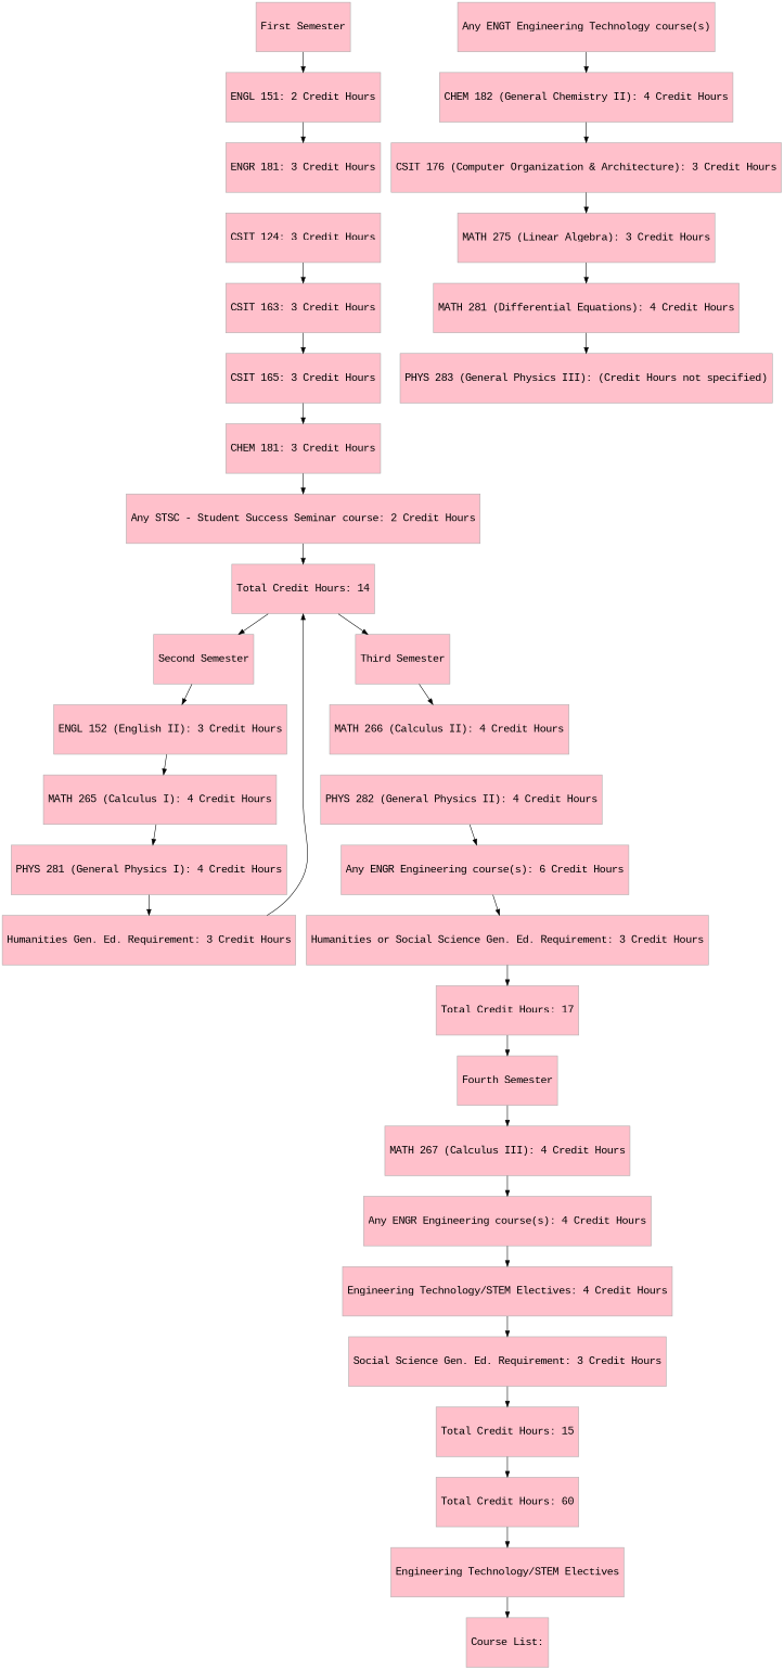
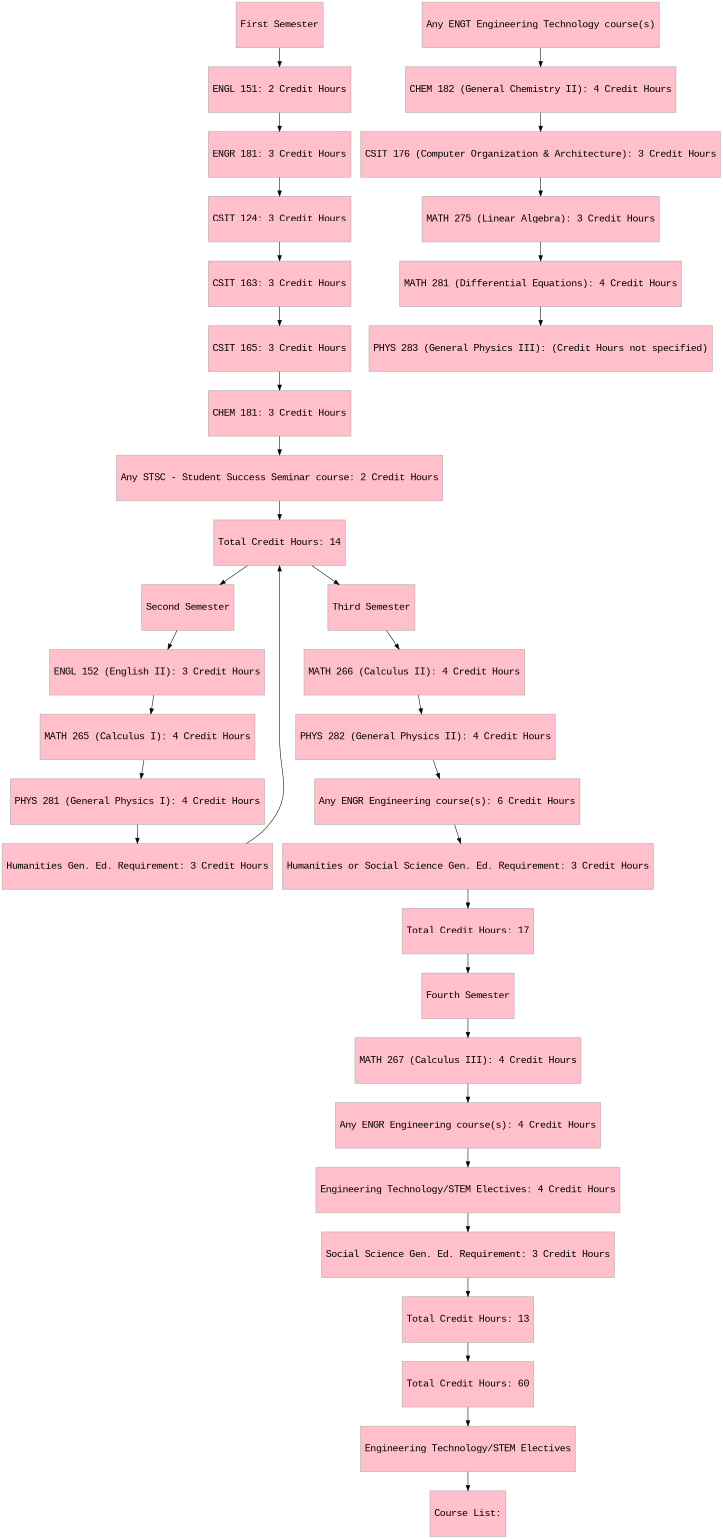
  digraph {
    fontname="Liberation Mono"
    node [color="#aaaaaa" fillcolor=pink fontcolor=Helvetica fontname="Liberation Mono" fontsize=18 shape=box style=filled]
    edge [fontname="Liberation Mono"]
    "First Semester" [height=1.2 width=1.2]
    "ENGL 151: 2 Credit Hours" [height=1.2 width=1.2]
    "ENGR 181: 3 Credit Hours" [height=1.2 width=1.2]
    "CSIT 124: 3 Credit Hours" [height=1.2 width=1.2]
    "CSIT 163: 3 Credit Hours" [height=1.2 width=1.2]
    "CSIT 165: 3 Credit Hours" [height=1.2 width=1.2]
    "CHEM 181: 3 Credit Hours" [height=1.2 width=1.2]
    "Any STSC - Student Success Seminar course: 2 Credit Hours" [height=1.2 width=1.2]
    "Total Credit Hours: 14" [height=1.2 width=1.2]
    "Second Semester" [height=1.2 width=1.2]
    "Third Semester" [height=1.2 width=1.2]
    "ENGL 152 (English II): 3 Credit Hours" [height=1.2 width=1.2]
    "MATH 266 (Calculus II): 4 Credit Hours" [height=1.2 width=1.2]
    "MATH 265 (Calculus I): 4 Credit Hours" [height=1.2 width=1.2]
    "PHYS 281 (General Physics I): 4 Credit Hours" [height=1.2 width=1.2]
    "Humanities Gen. Ed. Requirement: 3 Credit Hours" [height=1.2 width=1.2]
    "PHYS 282 (General Physics II): 4 Credit Hours" [height=1.2 width=1.2]
    "Any ENGR Engineering course(s): 6 Credit Hours" [height=1.2 width=1.2]
    "Humanities or Social Science Gen. Ed. Requirement: 3 Credit Hours" [height=1.2 width=1.2]
    "Total Credit Hours: 17" [height=1.2 width=1.2]
    "Fourth Semester" [height=1.2 width=1.2]
    "MATH 267 (Calculus III): 4 Credit Hours" [height=1.2 width=1.2]
    "Any ENGR Engineering course(s): 4 Credit Hours" [height=1.2 width=1.2]
    "Engineering Technology/STEM Electives: 4 Credit Hours" [height=1.2 width=1.2]
    "Social Science Gen. Ed. Requirement: 3 Credit Hours" [height=1.2 width=1.2]
-   "Total Credit Hours: 15" [height=1.2 width=1.2]
+   "Total Credit Hours: 15" [height=1.2 width=1.2 label="Total Credit Hours: 13"]
    "Total Credit Hours: 60" [height=1.2 width=1.2]
    "Engineering Technology/STEM Electives" [height=1.2 width=1.2]
    "Course List:" [height=1.2 width=1.2]
    "Any ENGT Engineering Technology course(s)" [height=1.2 width=1.2]
    "CHEM 182 (General Chemistry II): 4 Credit Hours" [height=1.2 width=1.2]
    "CSIT 176 (Computer Organization & Architecture): 3 Credit Hours" [height=1.2 width=1.2]
    "MATH 275 (Linear Algebra): 3 Credit Hours" [height=1.2 width=1.2]
    "MATH 281 (Differential Equations): 4 Credit Hours" [height=1.2 width=1.2]
    "PHYS 283 (General Physics III): (Credit Hours not specified)" [height=1.2 width=1.2]
    "First Semester" -> "ENGL 151: 2 Credit Hours"
    "ENGL 151: 2 Credit Hours" -> "ENGR 181: 3 Credit Hours"
+   "ENGR 181: 3 Credit Hours" -> "CSIT 124: 3 Credit Hours"
    "CSIT 124: 3 Credit Hours" -> "CSIT 163: 3 Credit Hours"
    "CSIT 163: 3 Credit Hours" -> "CSIT 165: 3 Credit Hours"
    "CSIT 165: 3 Credit Hours" -> "CHEM 181: 3 Credit Hours"
    "CHEM 181: 3 Credit Hours" -> "Any STSC - Student Success Seminar course: 2 Credit Hours"
    "Any STSC - Student Success Seminar course: 2 Credit Hours" -> "Total Credit Hours: 14"
    "Total Credit Hours: 14" -> "Second Semester"
    "Total Credit Hours: 14" -> "Third Semester"
    "Second Semester" -> "ENGL 152 (English II): 3 Credit Hours"
    "Third Semester" -> "MATH 266 (Calculus II): 4 Credit Hours"
    "ENGL 152 (English II): 3 Credit Hours" -> "MATH 265 (Calculus I): 4 Credit Hours"
+   "MATH 266 (Calculus II): 4 Credit Hours" -> "PHYS 282 (General Physics II): 4 Credit Hours"
    "MATH 265 (Calculus I): 4 Credit Hours" -> "PHYS 281 (General Physics I): 4 Credit Hours"
    "PHYS 281 (General Physics I): 4 Credit Hours" -> "Humanities Gen. Ed. Requirement: 3 Credit Hours"
    "Humanities Gen. Ed. Requirement: 3 Credit Hours" -> "Total Credit Hours: 14"
    "PHYS 282 (General Physics II): 4 Credit Hours" -> "Any ENGR Engineering course(s): 6 Credit Hours"
    "Any ENGR Engineering course(s): 6 Credit Hours" -> "Humanities or Social Science Gen. Ed. Requirement: 3 Credit Hours"
    "Humanities or Social Science Gen. Ed. Requirement: 3 Credit Hours" -> "Total Credit Hours: 17"
    "Total Credit Hours: 17" -> "Fourth Semester"
    "Fourth Semester" -> "MATH 267 (Calculus III): 4 Credit Hours"
    "MATH 267 (Calculus III): 4 Credit Hours" -> "Any ENGR Engineering course(s): 4 Credit Hours"
    "Any ENGR Engineering course(s): 4 Credit Hours" -> "Engineering Technology/STEM Electives: 4 Credit Hours"
    "Engineering Technology/STEM Electives: 4 Credit Hours" -> "Social Science Gen. Ed. Requirement: 3 Credit Hours"
    "Social Science Gen. Ed. Requirement: 3 Credit Hours" -> "Total Credit Hours: 15"
    "Total Credit Hours: 15" -> "Total Credit Hours: 60"
    "Total Credit Hours: 60" -> "Engineering Technology/STEM Electives"
    "Engineering Technology/STEM Electives" -> "Course List:"
    "Any ENGT Engineering Technology course(s)" -> "CHEM 182 (General Chemistry II): 4 Credit Hours"
    "CHEM 182 (General Chemistry II): 4 Credit Hours" -> "CSIT 176 (Computer Organization & Architecture): 3 Credit Hours"
    "CSIT 176 (Computer Organization & Architecture): 3 Credit Hours" -> "MATH 275 (Linear Algebra): 3 Credit Hours"
    "MATH 275 (Linear Algebra): 3 Credit Hours" -> "MATH 281 (Differential Equations): 4 Credit Hours"
    "MATH 281 (Differential Equations): 4 Credit Hours" -> "PHYS 283 (General Physics III): (Credit Hours not specified)"
  }
